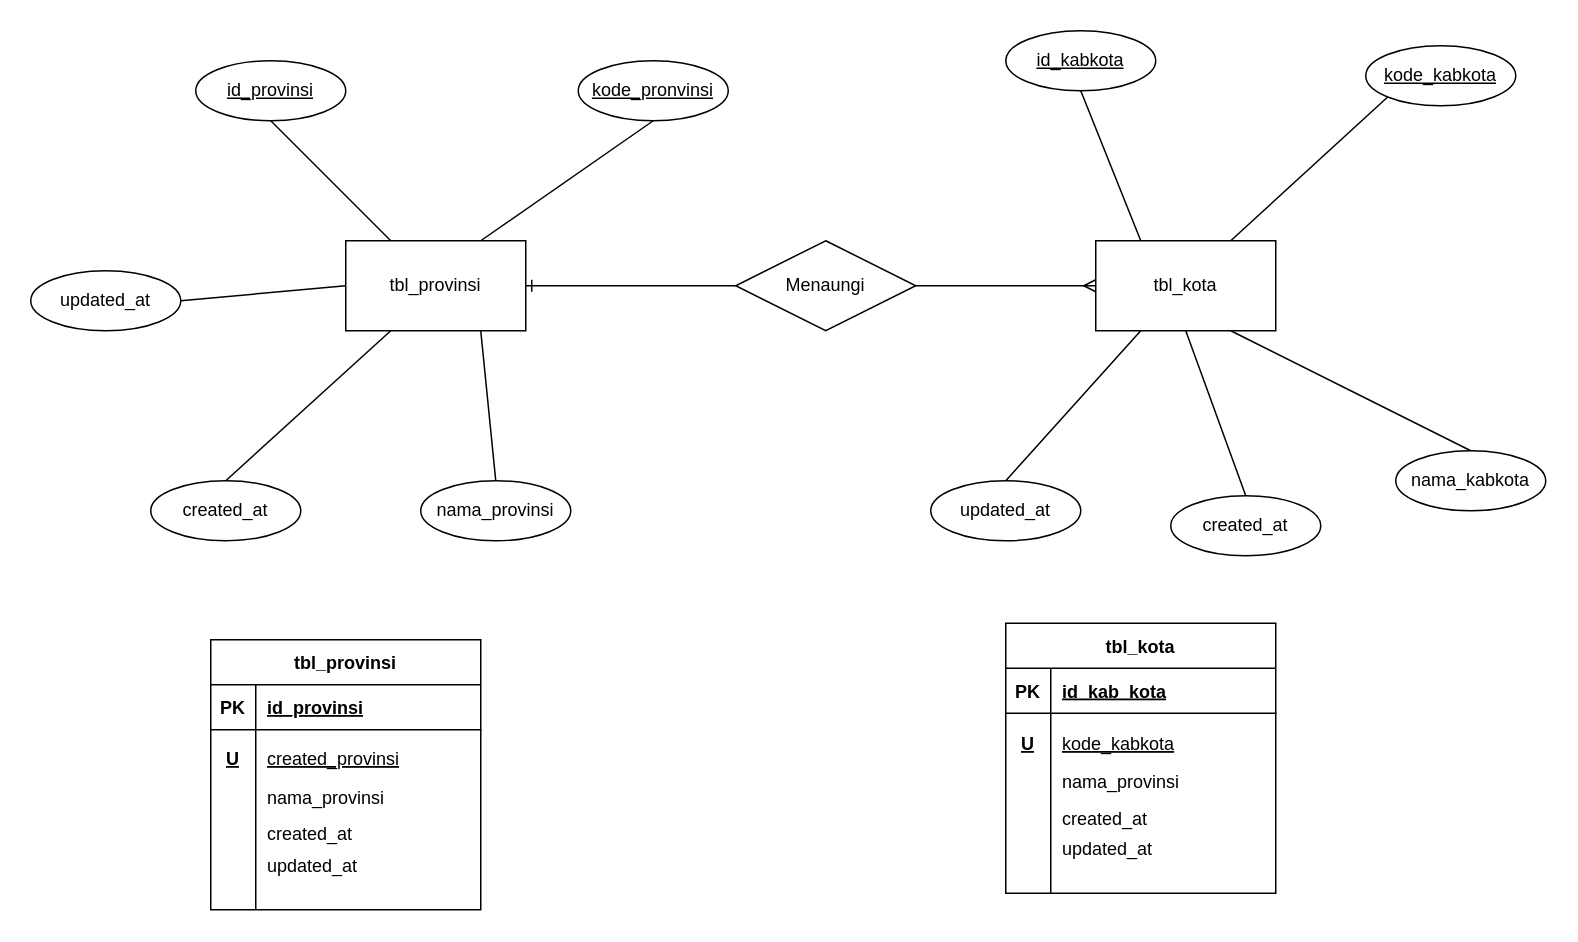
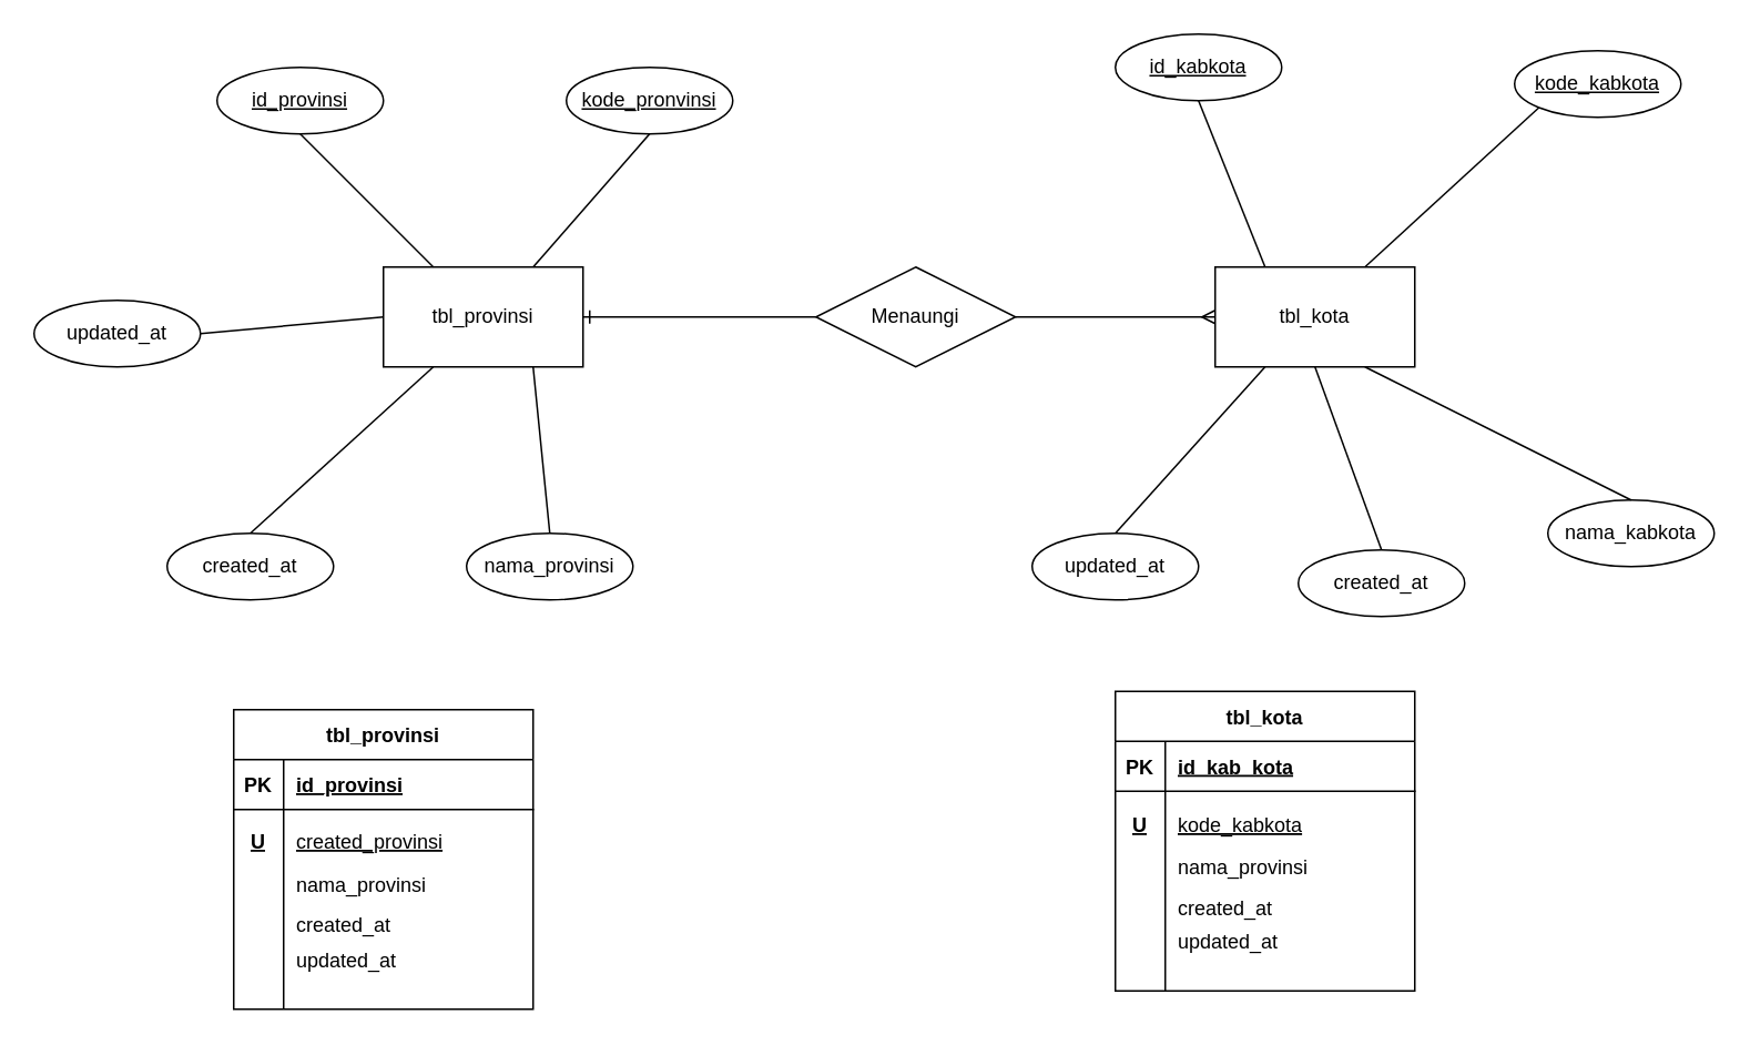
  <mxCell id="0" />
  <mxCell id="1" parent="0" />
  <mxCell id="2" value="tbl_provinsi" style="rounded=0;whiteSpace=wrap;html=1;" parent="1" vertex="1"><mxGeometry x="230" y="160" width="120" height="60" as="geometry" /></mxCell>
  <mxCell id="3" value="tbl_kota" style="rounded=0;whiteSpace=wrap;html=1;" parent="1" vertex="1"><mxGeometry x="730" y="160" width="120" height="60" as="geometry" /></mxCell>
  <mxCell id="4" value="id_provinsi&lt;span style=&quot;color: rgba(0 , 0 , 0 , 0) ; font-family: monospace ; font-size: 0px&quot;&gt;%3CmxGraphModel%3E%3Croot%3E%3CmxCell%20id%3D%220%22%2F%3E%3CmxCell%20id%3D%221%22%20parent%3D%220%22%2F%3E%3CmxCell%20id%3D%222%22%20value%3D%22%22%20style%3D%22rounded%3D0%3BwhiteSpace%3Dwrap%3Bhtml%3D1%3B%22%20vertex%3D%221%22%20parent%3D%221%22%3E%3CmxGeometry%20x%3D%22200%22%20y%3D%22290%22%20width%3D%22120%22%20height%3D%2260%22%20as%3D%22geometry%22%2F%3E%3C%2FmxCell%3E%3C%2Froot%3E%3C%2FmxGraphModel%3E&lt;/span&gt;" style="ellipse;whiteSpace=wrap;html=1;align=center;fontStyle=4;" parent="1" vertex="1"><mxGeometry x="130" y="40" width="100" height="40" as="geometry" /></mxCell>
- <mxCell id="5" value="kode_pronvinsi" style="ellipse;whiteSpace=wrap;html=1;align=center;fontStyle=4;" parent="1" vertex="1"><mxGeometry x="385" y="40" width="100" height="40" as="geometry" /></mxCell>
+ <mxCell id="5" value="kode_pronvinsi" style="ellipse;whiteSpace=wrap;html=1;align=center;fontStyle=4;" parent="1" vertex="1"><mxGeometry x="340" y="40" width="100" height="40" as="geometry" /></mxCell>
  <mxCell id="6" value="updated_at" style="ellipse;whiteSpace=wrap;html=1;align=center;" parent="1" vertex="1"><mxGeometry x="20" y="180" width="100" height="40" as="geometry" /></mxCell>
  <mxCell id="7" value="created_at" style="ellipse;whiteSpace=wrap;html=1;align=center;" parent="1" vertex="1"><mxGeometry x="100" y="320" width="100" height="40" as="geometry" /></mxCell>
  <mxCell id="8" value="nama_provinsi" style="ellipse;whiteSpace=wrap;html=1;align=center;" parent="1" vertex="1"><mxGeometry x="280" y="320" width="100" height="40" as="geometry" /></mxCell>
  <mxCell id="9" value="Menaungi" style="shape=rhombus;perimeter=rhombusPerimeter;whiteSpace=wrap;html=1;align=center;" parent="1" vertex="1"><mxGeometry x="490" y="160" width="120" height="60" as="geometry" /></mxCell>
  <mxCell id="10" value="" style="edgeStyle=entityRelationEdgeStyle;fontSize=12;html=1;endArrow=ERmany;rounded=0;exitX=1;exitY=0.5;exitDx=0;exitDy=0;" parent="1" source="9" edge="1"><mxGeometry width="100" height="100" relative="1" as="geometry"><mxPoint x="630" y="290" as="sourcePoint" /><mxPoint x="730" y="190" as="targetPoint" /></mxGeometry></mxCell>
  <mxCell id="11" value="" style="edgeStyle=entityRelationEdgeStyle;fontSize=12;html=1;endArrow=ERone;endFill=1;rounded=0;entryX=1;entryY=0.5;entryDx=0;entryDy=0;exitX=0;exitY=0.5;exitDx=0;exitDy=0;" parent="1" source="9" target="2" edge="1"><mxGeometry width="100" height="100" relative="1" as="geometry"><mxPoint x="430" y="160" as="sourcePoint" /><mxPoint x="720" y="20" as="targetPoint" /></mxGeometry></mxCell>
  <mxCell id="12" value="" style="endArrow=none;html=1;rounded=0;exitX=0.5;exitY=1;exitDx=0;exitDy=0;entryX=0.75;entryY=0;entryDx=0;entryDy=0;" parent="1" source="5" target="2" edge="1"><mxGeometry relative="1" as="geometry"><mxPoint x="620" y="90" as="sourcePoint" /><mxPoint x="780" y="90" as="targetPoint" /></mxGeometry></mxCell>
  <mxCell id="13" value="" style="endArrow=none;html=1;rounded=0;exitX=0.5;exitY=1;exitDx=0;exitDy=0;entryX=0.25;entryY=0;entryDx=0;entryDy=0;" parent="1" source="4" target="2" edge="1"><mxGeometry relative="1" as="geometry"><mxPoint x="620" y="90" as="sourcePoint" /><mxPoint x="780" y="90" as="targetPoint" /></mxGeometry></mxCell>
  <mxCell id="14" value="" style="endArrow=none;html=1;rounded=0;exitX=1;exitY=0.5;exitDx=0;exitDy=0;entryX=0;entryY=0.5;entryDx=0;entryDy=0;" parent="1" source="6" target="2" edge="1"><mxGeometry relative="1" as="geometry"><mxPoint x="620" y="90" as="sourcePoint" /><mxPoint x="780" y="90" as="targetPoint" /></mxGeometry></mxCell>
  <mxCell id="15" value="" style="endArrow=none;html=1;rounded=0;exitX=0.5;exitY=0;exitDx=0;exitDy=0;entryX=0.25;entryY=1;entryDx=0;entryDy=0;" parent="1" source="7" target="2" edge="1"><mxGeometry relative="1" as="geometry"><mxPoint x="620" y="90" as="sourcePoint" /><mxPoint x="780" y="90" as="targetPoint" /></mxGeometry></mxCell>
  <mxCell id="16" value="" style="endArrow=none;html=1;rounded=0;exitX=0.75;exitY=1;exitDx=0;exitDy=0;entryX=0.5;entryY=0;entryDx=0;entryDy=0;" parent="1" source="2" target="8" edge="1"><mxGeometry relative="1" as="geometry"><mxPoint x="620" y="90" as="sourcePoint" /><mxPoint x="780" y="90" as="targetPoint" /></mxGeometry></mxCell>
  <mxCell id="17" value="updated_at" style="ellipse;whiteSpace=wrap;html=1;align=center;" parent="1" vertex="1"><mxGeometry x="620" y="320" width="100" height="40" as="geometry" /></mxCell>
  <mxCell id="18" value="created_at" style="ellipse;whiteSpace=wrap;html=1;align=center;" parent="1" vertex="1"><mxGeometry x="780" y="330" width="100" height="40" as="geometry" /></mxCell>
  <mxCell id="19" value="nama_kabkota" style="ellipse;whiteSpace=wrap;html=1;align=center;" parent="1" vertex="1"><mxGeometry x="930" y="300" width="100" height="40" as="geometry" /></mxCell>
  <mxCell id="20" value="kode_kabkota" style="ellipse;whiteSpace=wrap;html=1;align=center;fontStyle=4;" parent="1" vertex="1"><mxGeometry x="910" y="30" width="100" height="40" as="geometry" /></mxCell>
  <mxCell id="21" value="id_kabkota" style="ellipse;whiteSpace=wrap;html=1;align=center;fontStyle=4;" parent="1" vertex="1"><mxGeometry x="670" y="20" width="100" height="40" as="geometry" /></mxCell>
  <mxCell id="22" value="" style="endArrow=none;html=1;rounded=0;entryX=0.25;entryY=0;entryDx=0;entryDy=0;exitX=0.5;exitY=1;exitDx=0;exitDy=0;" parent="1" source="21" target="3" edge="1"><mxGeometry relative="1" as="geometry"><mxPoint x="620" y="90" as="sourcePoint" /><mxPoint x="780" y="90" as="targetPoint" /></mxGeometry></mxCell>
  <mxCell id="23" value="" style="endArrow=none;html=1;rounded=0;exitX=0.75;exitY=0;exitDx=0;exitDy=0;entryX=0;entryY=1;entryDx=0;entryDy=0;" parent="1" source="3" target="20" edge="1"><mxGeometry relative="1" as="geometry"><mxPoint x="620" y="90" as="sourcePoint" /><mxPoint x="780" y="90" as="targetPoint" /></mxGeometry></mxCell>
  <mxCell id="24" value="" style="endArrow=none;html=1;rounded=0;entryX=0.5;entryY=0;entryDx=0;entryDy=0;exitX=0.25;exitY=1;exitDx=0;exitDy=0;" parent="1" source="3" target="17" edge="1"><mxGeometry relative="1" as="geometry"><mxPoint x="620" y="90" as="sourcePoint" /><mxPoint x="780" y="90" as="targetPoint" /></mxGeometry></mxCell>
  <mxCell id="25" value="" style="endArrow=none;html=1;rounded=0;entryX=0.5;entryY=0;entryDx=0;entryDy=0;exitX=0.5;exitY=1;exitDx=0;exitDy=0;" parent="1" source="3" target="18" edge="1"><mxGeometry relative="1" as="geometry"><mxPoint x="620" y="90" as="sourcePoint" /><mxPoint x="780" y="90" as="targetPoint" /></mxGeometry></mxCell>
  <mxCell id="26" value="" style="endArrow=none;html=1;rounded=0;entryX=0.5;entryY=0;entryDx=0;entryDy=0;exitX=0.75;exitY=1;exitDx=0;exitDy=0;" parent="1" source="3" target="19" edge="1"><mxGeometry relative="1" as="geometry"><mxPoint x="620" y="90" as="sourcePoint" /><mxPoint x="780" y="90" as="targetPoint" /></mxGeometry></mxCell>
  <mxCell id="27" value="tbl_provinsi" style="shape=table;startSize=30;container=1;collapsible=1;childLayout=tableLayout;fixedRows=1;rowLines=0;fontStyle=1;align=center;resizeLast=1;" vertex="1" parent="1"><mxGeometry x="140" y="426" width="180" height="180" as="geometry" /></mxCell>
  <mxCell id="28" value="" style="shape=tableRow;horizontal=0;startSize=0;swimlaneHead=0;swimlaneBody=0;fillColor=none;collapsible=0;dropTarget=0;points=[[0,0.5],[1,0.5]];portConstraint=eastwest;top=0;left=0;right=0;bottom=1;" vertex="1" parent="27"><mxGeometry y="30" width="180" height="30" as="geometry" /></mxCell>
  <mxCell id="29" value="PK" style="shape=partialRectangle;connectable=0;fillColor=none;top=0;left=0;bottom=0;right=0;fontStyle=1;overflow=hidden;" vertex="1" parent="28"><mxGeometry width="30" height="30" as="geometry"><mxRectangle width="30" height="30" as="alternateBounds" /></mxGeometry></mxCell>
  <mxCell id="30" value="id_provinsi" style="shape=partialRectangle;connectable=0;fillColor=none;top=0;left=0;bottom=0;right=0;align=left;spacingLeft=6;fontStyle=5;overflow=hidden;" vertex="1" parent="28"><mxGeometry x="30" width="150" height="30" as="geometry"><mxRectangle width="150" height="30" as="alternateBounds" /></mxGeometry></mxCell>
  <mxCell id="31" value="" style="shape=tableRow;horizontal=0;startSize=0;swimlaneHead=0;swimlaneBody=0;fillColor=none;collapsible=0;dropTarget=0;points=[[0,0.5],[1,0.5]];portConstraint=eastwest;top=0;left=0;right=0;bottom=0;" vertex="1" parent="27"><mxGeometry y="60" width="180" height="30" as="geometry" /></mxCell>
  <mxCell id="32" value="" style="shape=partialRectangle;connectable=0;fillColor=none;top=0;left=0;bottom=0;right=0;editable=1;overflow=hidden;" vertex="1" parent="31"><mxGeometry width="30" height="30" as="geometry"><mxRectangle width="30" height="30" as="alternateBounds" /></mxGeometry></mxCell>
  <mxCell id="33" value="" style="shape=partialRectangle;connectable=0;fillColor=none;top=0;left=0;bottom=0;right=0;align=left;spacingLeft=6;overflow=hidden;" vertex="1" parent="31"><mxGeometry x="30" width="150" height="30" as="geometry"><mxRectangle width="150" height="30" as="alternateBounds" /></mxGeometry></mxCell>
  <mxCell id="34" value="" style="shape=tableRow;horizontal=0;startSize=0;swimlaneHead=0;swimlaneBody=0;fillColor=none;collapsible=0;dropTarget=0;points=[[0,0.5],[1,0.5]];portConstraint=eastwest;top=0;left=0;right=0;bottom=0;" vertex="1" parent="27"><mxGeometry y="90" width="180" height="30" as="geometry" /></mxCell>
  <mxCell id="35" value="" style="shape=partialRectangle;connectable=0;fillColor=none;top=0;left=0;bottom=0;right=0;editable=1;overflow=hidden;" vertex="1" parent="34"><mxGeometry width="30" height="30" as="geometry"><mxRectangle width="30" height="30" as="alternateBounds" /></mxGeometry></mxCell>
  <mxCell id="36" value="nama_provinsi" style="shape=partialRectangle;connectable=0;fillColor=none;top=0;left=0;bottom=0;right=0;align=left;spacingLeft=6;overflow=hidden;" vertex="1" parent="34"><mxGeometry x="30" width="150" height="30" as="geometry"><mxRectangle width="150" height="30" as="alternateBounds" /></mxGeometry></mxCell>
  <mxCell id="37" value="" style="shape=tableRow;horizontal=0;startSize=0;swimlaneHead=0;swimlaneBody=0;fillColor=none;collapsible=0;dropTarget=0;points=[[0,0.5],[1,0.5]];portConstraint=eastwest;top=0;left=0;right=0;bottom=0;" vertex="1" parent="27"><mxGeometry y="120" width="180" height="60" as="geometry" /></mxCell>
  <mxCell id="38" value="" style="shape=partialRectangle;connectable=0;fillColor=none;top=0;left=0;bottom=0;right=0;editable=1;overflow=hidden;" vertex="1" parent="37"><mxGeometry width="30" height="60" as="geometry"><mxRectangle width="30" height="60" as="alternateBounds" /></mxGeometry></mxCell>
  <mxCell id="39" value="updated_at" style="shape=partialRectangle;connectable=0;fillColor=none;top=0;left=0;bottom=0;right=0;align=left;spacingLeft=6;overflow=hidden;" vertex="1" parent="37"><mxGeometry x="30" width="150" height="60" as="geometry"><mxRectangle width="150" height="60" as="alternateBounds" /></mxGeometry></mxCell>
  <mxCell id="40" value="U" style="shape=partialRectangle;connectable=0;fillColor=none;top=0;left=0;bottom=0;right=0;fontStyle=5;overflow=hidden;" vertex="1" parent="1"><mxGeometry x="140" y="490" width="30" height="30" as="geometry"><mxRectangle width="30" height="30" as="alternateBounds" /></mxGeometry></mxCell>
  <mxCell id="41" value="created_provinsi" style="shape=partialRectangle;connectable=0;fillColor=none;top=0;left=0;bottom=0;right=0;align=left;spacingLeft=6;fontStyle=4;overflow=hidden;" vertex="1" parent="1"><mxGeometry x="170" y="490" width="150" height="30" as="geometry"><mxRectangle width="150" height="30" as="alternateBounds" /></mxGeometry></mxCell>
  <mxCell id="42" value="created_at" style="shape=partialRectangle;connectable=0;fillColor=none;top=0;left=0;bottom=0;right=0;align=left;spacingLeft=6;overflow=hidden;" vertex="1" parent="1"><mxGeometry x="170" y="540" width="150" height="30" as="geometry"><mxRectangle width="150" height="30" as="alternateBounds" /></mxGeometry></mxCell>
  <mxCell id="43" value="tbl_kota" style="shape=table;startSize=30;container=1;collapsible=1;childLayout=tableLayout;fixedRows=1;rowLines=0;fontStyle=1;align=center;resizeLast=1;" vertex="1" parent="1"><mxGeometry x="670" y="415" width="180" height="180" as="geometry" /></mxCell>
  <mxCell id="44" value="" style="shape=tableRow;horizontal=0;startSize=0;swimlaneHead=0;swimlaneBody=0;fillColor=none;collapsible=0;dropTarget=0;points=[[0,0.5],[1,0.5]];portConstraint=eastwest;top=0;left=0;right=0;bottom=1;" vertex="1" parent="43"><mxGeometry y="30" width="180" height="30" as="geometry" /></mxCell>
  <mxCell id="45" value="PK" style="shape=partialRectangle;connectable=0;fillColor=none;top=0;left=0;bottom=0;right=0;fontStyle=1;overflow=hidden;" vertex="1" parent="44"><mxGeometry width="30" height="30" as="geometry"><mxRectangle width="30" height="30" as="alternateBounds" /></mxGeometry></mxCell>
  <mxCell id="46" value="id_kab_kota" style="shape=partialRectangle;connectable=0;fillColor=none;top=0;left=0;bottom=0;right=0;align=left;spacingLeft=6;fontStyle=5;overflow=hidden;" vertex="1" parent="44"><mxGeometry x="30" width="150" height="30" as="geometry"><mxRectangle width="150" height="30" as="alternateBounds" /></mxGeometry></mxCell>
  <mxCell id="47" value="" style="shape=tableRow;horizontal=0;startSize=0;swimlaneHead=0;swimlaneBody=0;fillColor=none;collapsible=0;dropTarget=0;points=[[0,0.5],[1,0.5]];portConstraint=eastwest;top=0;left=0;right=0;bottom=0;" vertex="1" parent="43"><mxGeometry y="60" width="180" height="30" as="geometry" /></mxCell>
  <mxCell id="48" value="" style="shape=partialRectangle;connectable=0;fillColor=none;top=0;left=0;bottom=0;right=0;editable=1;overflow=hidden;" vertex="1" parent="47"><mxGeometry width="30" height="30" as="geometry"><mxRectangle width="30" height="30" as="alternateBounds" /></mxGeometry></mxCell>
  <mxCell id="49" value="" style="shape=partialRectangle;connectable=0;fillColor=none;top=0;left=0;bottom=0;right=0;align=left;spacingLeft=6;overflow=hidden;" vertex="1" parent="47"><mxGeometry x="30" width="150" height="30" as="geometry"><mxRectangle width="150" height="30" as="alternateBounds" /></mxGeometry></mxCell>
  <mxCell id="50" value="" style="shape=tableRow;horizontal=0;startSize=0;swimlaneHead=0;swimlaneBody=0;fillColor=none;collapsible=0;dropTarget=0;points=[[0,0.5],[1,0.5]];portConstraint=eastwest;top=0;left=0;right=0;bottom=0;" vertex="1" parent="43"><mxGeometry y="90" width="180" height="30" as="geometry" /></mxCell>
  <mxCell id="51" value="" style="shape=partialRectangle;connectable=0;fillColor=none;top=0;left=0;bottom=0;right=0;editable=1;overflow=hidden;" vertex="1" parent="50"><mxGeometry width="30" height="30" as="geometry"><mxRectangle width="30" height="30" as="alternateBounds" /></mxGeometry></mxCell>
  <mxCell id="52" value="nama_provinsi" style="shape=partialRectangle;connectable=0;fillColor=none;top=0;left=0;bottom=0;right=0;align=left;spacingLeft=6;overflow=hidden;" vertex="1" parent="50"><mxGeometry x="30" width="150" height="30" as="geometry"><mxRectangle width="150" height="30" as="alternateBounds" /></mxGeometry></mxCell>
  <mxCell id="53" value="" style="shape=tableRow;horizontal=0;startSize=0;swimlaneHead=0;swimlaneBody=0;fillColor=none;collapsible=0;dropTarget=0;points=[[0,0.5],[1,0.5]];portConstraint=eastwest;top=0;left=0;right=0;bottom=0;" vertex="1" parent="43"><mxGeometry y="120" width="180" height="60" as="geometry" /></mxCell>
  <mxCell id="54" value="" style="shape=partialRectangle;connectable=0;fillColor=none;top=0;left=0;bottom=0;right=0;editable=1;overflow=hidden;" vertex="1" parent="53"><mxGeometry width="30" height="60" as="geometry"><mxRectangle width="30" height="60" as="alternateBounds" /></mxGeometry></mxCell>
  <mxCell id="55" value="updated_at" style="shape=partialRectangle;connectable=0;fillColor=none;top=0;left=0;bottom=0;right=0;align=left;spacingLeft=6;overflow=hidden;" vertex="1" parent="53"><mxGeometry x="30" width="150" height="60" as="geometry"><mxRectangle width="150" height="60" as="alternateBounds" /></mxGeometry></mxCell>
  <mxCell id="56" value="" style="shape=tableRow;horizontal=0;startSize=0;swimlaneHead=0;swimlaneBody=0;fillColor=none;collapsible=0;dropTarget=0;points=[[0,0.5],[1,0.5]];portConstraint=eastwest;top=0;left=0;right=0;bottom=0;" vertex="1" parent="1"><mxGeometry x="670" y="480" width="180" height="30" as="geometry" /></mxCell>
  <mxCell id="57" value="U" style="shape=partialRectangle;connectable=0;fillColor=none;top=0;left=0;bottom=0;right=0;editable=1;overflow=hidden;fontStyle=5" vertex="1" parent="56"><mxGeometry width="30" height="30" as="geometry"><mxRectangle width="30" height="30" as="alternateBounds" /></mxGeometry></mxCell>
  <mxCell id="58" value="kode_kabkota" style="shape=partialRectangle;connectable=0;fillColor=none;top=0;left=0;bottom=0;right=0;align=left;spacingLeft=6;overflow=hidden;fontStyle=4" vertex="1" parent="56"><mxGeometry x="30" width="150" height="30" as="geometry"><mxRectangle width="150" height="30" as="alternateBounds" /></mxGeometry></mxCell>
  <mxCell id="59" value="created_at" style="shape=partialRectangle;connectable=0;fillColor=none;top=0;left=0;bottom=0;right=0;align=left;spacingLeft=6;overflow=hidden;" vertex="1" parent="1"><mxGeometry x="700" y="530" width="150" height="30" as="geometry"><mxRectangle width="150" height="30" as="alternateBounds" /></mxGeometry></mxCell>
